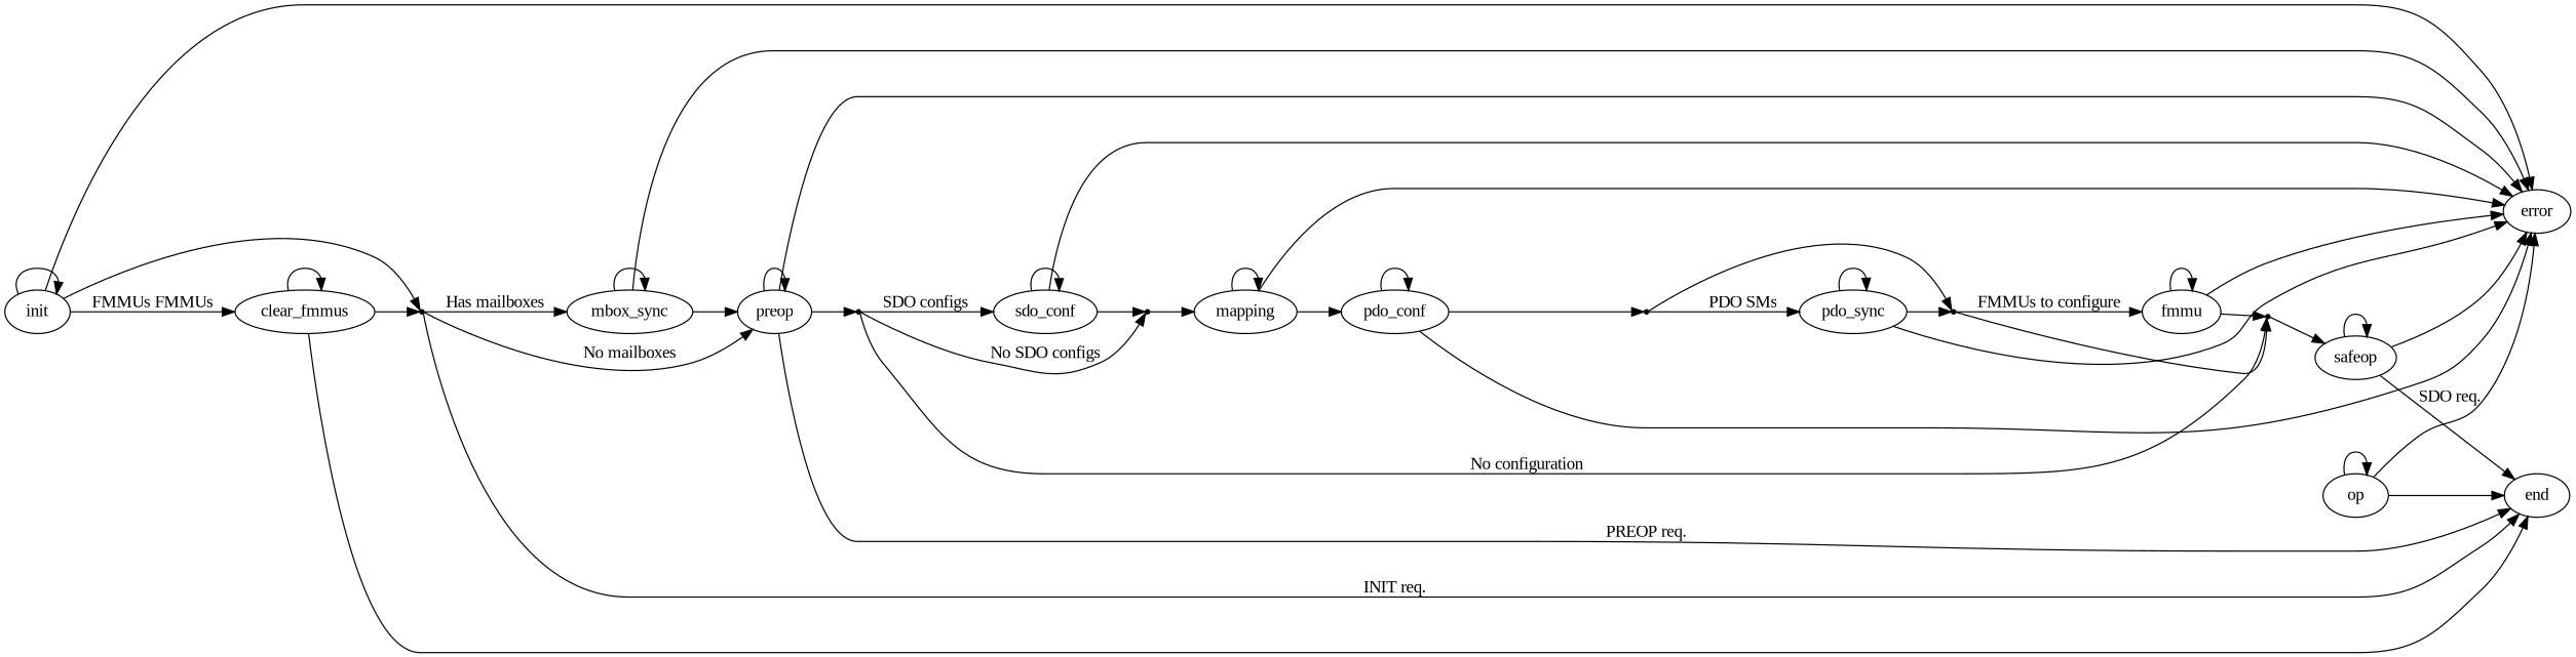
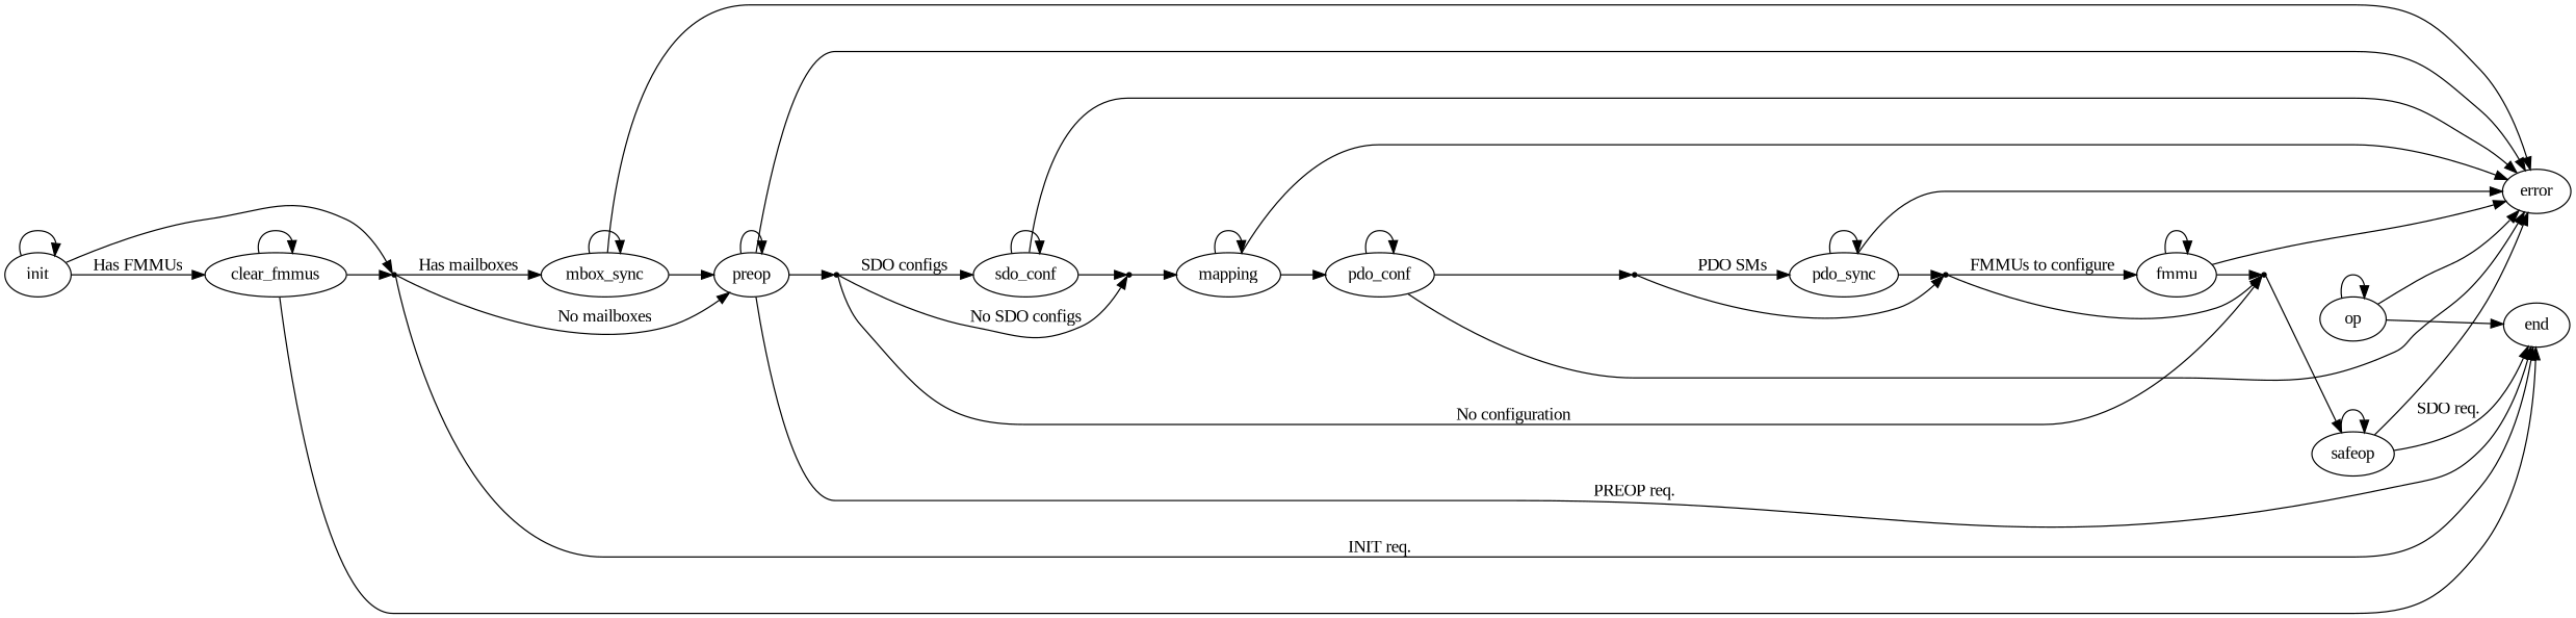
  digraph {
    fontname="Liberation Serif"
    rankdir=LR
    node [fontname="Liberation Serif"]
    edge [fontname="Liberation Serif"]
    enter_mbox_sync [shape=point]
    end
    preop
    mbox_sync
    enter_sdo_conf [shape=point]
    error
    enter_fmmu [shape=point]
    enter_safeop [shape=point]
    fmmu
    safeop
    enter_mapping [shape=point]
    sdo_conf
    mapping
    pdo_conf
    enter_pdo_sync [shape=point]
    pdo_sync
    init
    clear_fmmus
    op
    enter_mbox_sync -> end [label="INIT req."]
    enter_mbox_sync -> preop [label="No mailboxes"]
    enter_mbox_sync -> mbox_sync [label="Has mailboxes" weight=10]
    preop -> end [label="PREOP req."]
    preop -> preop
    preop -> enter_sdo_conf [weight=10]
    preop -> error
    mbox_sync -> preop [weight=10]
    mbox_sync -> mbox_sync
    mbox_sync -> error
    enter_sdo_conf -> enter_safeop [label="No configuration"]
    enter_sdo_conf -> enter_mapping [label="No SDO configs"]
    enter_sdo_conf -> sdo_conf [label="SDO configs" weight=10]
    enter_fmmu -> enter_safeop
    enter_fmmu -> fmmu [label="FMMUs to configure" weight=10]
    enter_safeop -> safeop
    fmmu -> error
    fmmu -> enter_safeop [weight=10]
    fmmu -> fmmu
    safeop -> end [label="SDO req."]
    safeop -> error
    safeop -> safeop
    enter_mapping -> mapping [weight=10]
    sdo_conf -> error
    sdo_conf -> enter_mapping [weight=10]
    sdo_conf -> sdo_conf
    mapping -> error
    mapping -> mapping
    mapping -> pdo_conf [weight=10]
    pdo_conf -> error
    pdo_conf -> pdo_conf
    pdo_conf -> enter_pdo_sync [weight=10]
    enter_pdo_sync -> enter_fmmu
    enter_pdo_sync -> pdo_sync [label="PDO SMs" weight=10]
    pdo_sync -> error
    pdo_sync -> enter_fmmu [weight=10]
    pdo_sync -> pdo_sync
    init -> enter_mbox_sync
-   init -> error
    init -> init
-   init -> clear_fmmus [label="FMMUs FMMUs" weight=10]
+   init -> clear_fmmus [label="Has FMMUs" weight=10]
    clear_fmmus -> enter_mbox_sync [weight=10]
    clear_fmmus -> end
    clear_fmmus -> clear_fmmus
    op -> end [weight=10]
    op -> error
    op -> op
  }
